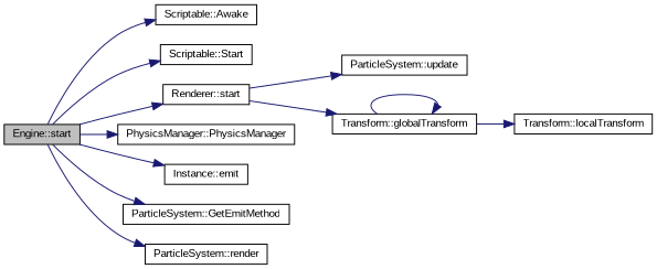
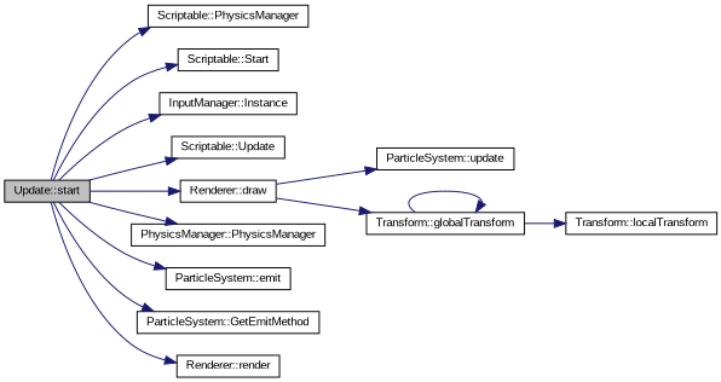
  digraph {
    fontname="Liberation Sans"
    rankdir=LR
    node [color=black fillcolor=white fontname="Liberation Sans" fontsize=10 shape=record style=filled]
    edge [color=midnightblue fontname="Liberation Sans" fontsize=10 labelfontname=Helvetica labelfontsize=10 style=solid]
-   n1 [fillcolor=grey75 fontcolor=black height=0.2 label="Engine::start" width=0.4]
-   n2 [height=0.2 label="Scriptable::Awake" width=0.4]
+   n1 [fillcolor=grey75 fontcolor=black height=0.2 label="Update::start" width=0.4]
+   n2 [height=0.2 label="Scriptable::PhysicsManager" width=0.4]
    n3 [height=0.2 label="Scriptable::Start" width=0.4]
-   n6 [height=0.2 label="Renderer::start" width=0.4]
+   n4 [height=0.2 label="InputManager::Instance" width=0.4]
+   n5 [height=0.2 label="Scriptable::Update" width=0.4]
+   n6 [height=0.2 label="Renderer::draw" width=0.4]
    n7 [height=0.2 label="PhysicsManager::PhysicsManager" width=0.4]
-   n8 [height=0.2 label="Instance::emit" width=0.4]
+   n8 [height=0.2 label="ParticleSystem::emit" width=0.4]
    n9 [height=0.2 label="ParticleSystem::GetEmitMethod" width=0.4]
-   n10 [height=0.2 label="ParticleSystem::render" width=0.4]
+   n10 [height=0.2 label="Renderer::render" width=0.4]
    n11 [height=0.2 label="ParticleSystem::update" width=0.4]
    n12 [height=0.2 label="Transform::globalTransform" width=0.4]
    n13 [height=0.2 label="Transform::localTransform" width=0.4]
    n1 -> n2
    n1 -> n3
+   n1 -> n4
+   n1 -> n5
    n1 -> n6
    n1 -> n7
    n1 -> n8
    n1 -> n9
    n1 -> n10
    n6 -> n11
    n6 -> n12
    n12 -> n12
    n12 -> n13
  }
